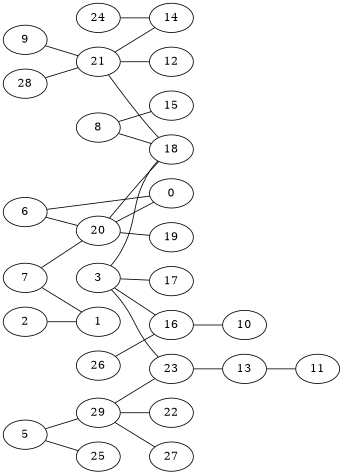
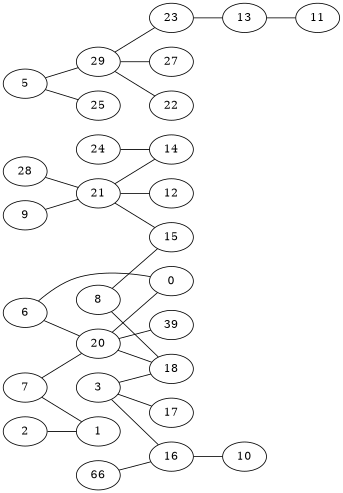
  digraph {
    rankdir=LR
    edge [color=black dir=none]
    24
    14
    9
    21
    18
    12
    28
    16
    10
    8
    15
    23
    13
    11
    20
-   19
+   19 [label=39]
    0
    3
    17
    6
    29
    27
    22
-   26
+   26 [label=66]
    5
    25
    7
    1
    2
    subgraph sub_1 {
      24
      14
      9
      21
      18
      12
      28
      16
      10
      8
      15
      23
      13
      11
      20
      19
      0
      3
      17
      6
      29
      27
      22
      26
      5
      25
      7
      1
      2
    }
    24 -> 14
    9 -> 21
    21 -> 14
-   21 -> 18
+   21 -> 15
    21 -> 12
    28 -> 21
    16 -> 10
    8 -> 18
    8 -> 15
    23 -> 13
    13 -> 11
    20 -> 18
    20 -> 19
    20 -> 0
    3 -> 18
    3 -> 16
-   3 -> 23
    3 -> 17
    6 -> 20
    6 -> 0
    29 -> 23
    29 -> 27
    29 -> 22
    26 -> 16
    5 -> 29
    5 -> 25
    7 -> 20
    7 -> 1
    2 -> 1
  }
